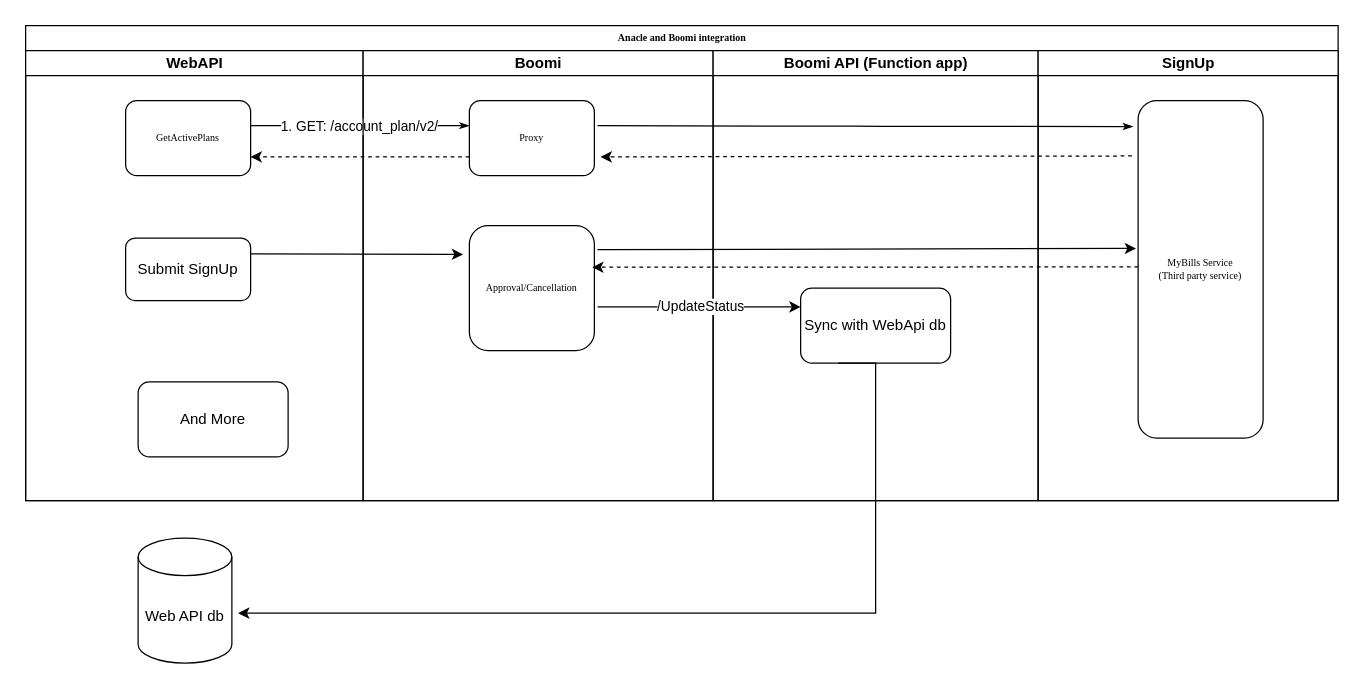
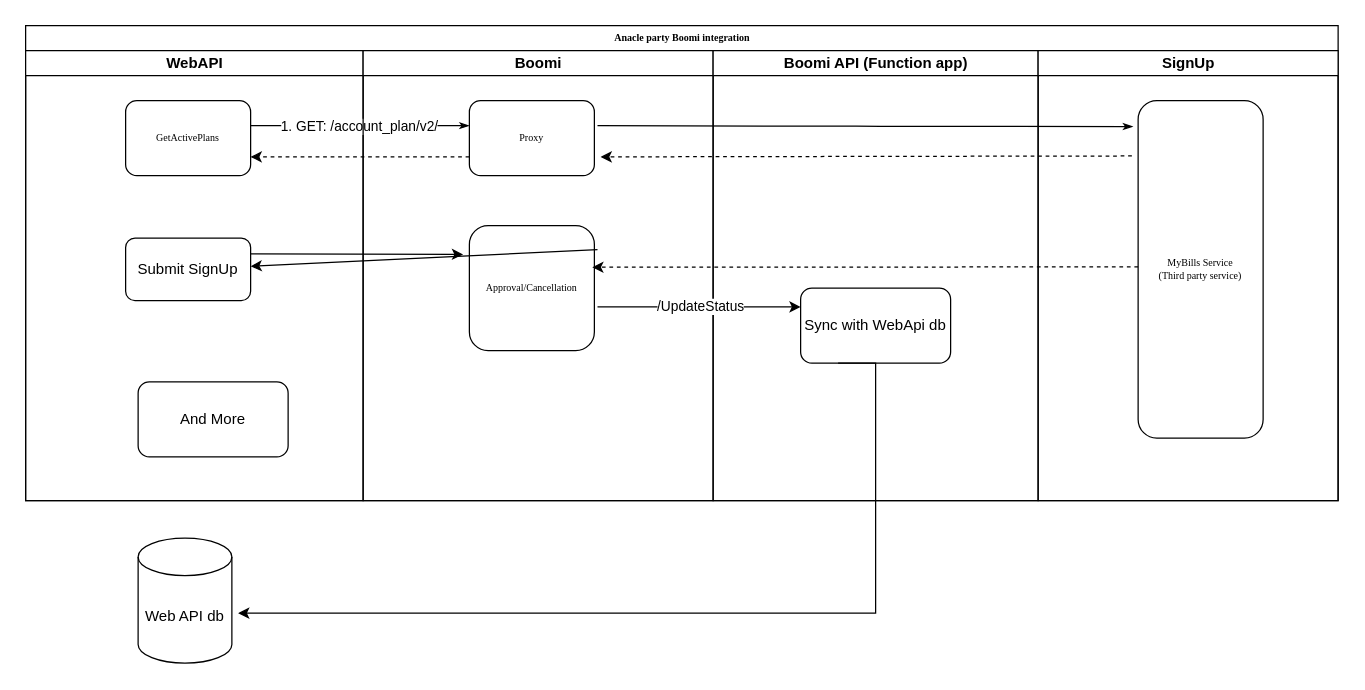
  <mxCell id="0" />
  <mxCell id="1" parent="0" />
- <mxCell id="2" value="Anacle and Boomi integration" style="swimlane;html=1;childLayout=stackLayout;startSize=20;rounded=0;shadow=0;labelBackgroundColor=none;strokeWidth=1;fontFamily=Verdana;fontSize=8;align=center;" parent="1" vertex="1"><mxGeometry x="20" y="20" width="1050" height="380" as="geometry" /></mxCell>
+ <mxCell id="2" value="Anacle party Boomi integration" style="swimlane;html=1;childLayout=stackLayout;startSize=20;rounded=0;shadow=0;labelBackgroundColor=none;strokeWidth=1;fontFamily=Verdana;fontSize=8;align=center;" parent="1" vertex="1"><mxGeometry x="20" y="20" width="1050" height="380" as="geometry" /></mxCell>
  <mxCell id="3" value="WebAPI" style="swimlane;html=1;startSize=20;" parent="2" vertex="1"><mxGeometry y="20" width="270" height="360" as="geometry" /></mxCell>
  <mxCell id="4" value="GetActivePlans" style="rounded=1;whiteSpace=wrap;html=1;shadow=0;labelBackgroundColor=none;strokeWidth=1;fontFamily=Verdana;fontSize=8;align=center;" parent="3" vertex="1"><mxGeometry x="80" y="40" width="100" height="60" as="geometry" /></mxCell>
  <mxCell id="5" value="Submit SignUp" style="rounded=1;whiteSpace=wrap;html=1;" parent="3" vertex="1"><mxGeometry x="80" y="150" width="100" height="50" as="geometry" /></mxCell>
  <mxCell id="6" value="And More" style="rounded=1;whiteSpace=wrap;html=1;" parent="3" vertex="1"><mxGeometry x="90" y="265" width="120" height="60" as="geometry" /></mxCell>
  <mxCell id="7" style="edgeStyle=orthogonalEdgeStyle;rounded=1;html=1;labelBackgroundColor=none;startArrow=none;startFill=0;startSize=5;endArrow=classicThin;endFill=1;endSize=5;jettySize=auto;orthogonalLoop=1;strokeWidth=1;fontFamily=Verdana;fontSize=8" parent="2" source="4" target="10" edge="1"><mxGeometry relative="1" as="geometry"><Array as="points"><mxPoint x="310" y="80" /><mxPoint x="310" y="80" /></Array></mxGeometry></mxCell>
  <mxCell id="8" value="1. GET: /account_plan/v2/" style="edgeLabel;html=1;align=center;verticalAlign=middle;resizable=0;points=[];" parent="7" vertex="1" connectable="0"><mxGeometry x="-0.571" y="2" relative="1" as="geometry"><mxPoint x="48" y="2" as="offset" /></mxGeometry></mxCell>
  <mxCell id="9" value="Boomi" style="swimlane;html=1;startSize=20;strokeColor=default;rounded=0;shadow=0;" parent="2" vertex="1"><mxGeometry x="270" y="20" width="280" height="360" as="geometry" /></mxCell>
  <mxCell id="10" value="Proxy" style="rounded=1;whiteSpace=wrap;html=1;shadow=0;labelBackgroundColor=none;strokeWidth=1;fontFamily=Verdana;fontSize=8;align=center;" parent="9" vertex="1"><mxGeometry x="85" y="40" width="100" height="60" as="geometry" /></mxCell>
  <mxCell id="11" style="edgeStyle=orthogonalEdgeStyle;rounded=1;html=1;labelBackgroundColor=none;startArrow=none;startFill=0;startSize=5;endArrow=classicThin;endFill=1;endSize=5;jettySize=auto;orthogonalLoop=1;strokeWidth=1;fontFamily=Verdana;fontSize=8;exitX=1;exitY=0.5;exitDx=0;exitDy=0;entryX=-0.042;entryY=0.077;entryDx=0;entryDy=0;entryPerimeter=0;" parent="9" target="17" edge="1"><mxGeometry relative="1" as="geometry"><Array as="points" /><mxPoint x="187.5" y="60" as="sourcePoint" /><mxPoint x="612.5" y="60" as="targetPoint" /></mxGeometry></mxCell>
  <mxCell id="12" value="Approval/Cancellation" style="rounded=1;whiteSpace=wrap;html=1;shadow=0;labelBackgroundColor=none;strokeWidth=1;fontFamily=Verdana;fontSize=8;align=center;" parent="9" vertex="1"><mxGeometry x="85" y="140" width="100" height="100" as="geometry" /></mxCell>
  <mxCell id="13" value="Boomi API (Function app)" style="swimlane;html=1;startSize=20;strokeColor=default;swimlaneLine=1;glass=0;strokeWidth=1;perimeterSpacing=1;" parent="2" vertex="1"><mxGeometry x="550" y="20" width="260" height="360" as="geometry" /></mxCell>
  <mxCell id="14" value="Sync with WebApi db" style="rounded=1;whiteSpace=wrap;html=1;" parent="13" vertex="1"><mxGeometry x="70" y="190" width="120" height="60" as="geometry" /></mxCell>
  <mxCell id="15" value="" style="endArrow=classic;html=1;rounded=0;entryX=1.067;entryY=0.6;entryDx=0;entryDy=0;entryPerimeter=0;edgeStyle=orthogonalEdgeStyle;" parent="13" target="25" edge="1"><mxGeometry width="50" height="50" relative="1" as="geometry"><mxPoint x="100" y="250" as="sourcePoint" /><mxPoint x="150" y="200" as="targetPoint" /><Array as="points"><mxPoint x="130" y="250" /><mxPoint x="130" y="450" /></Array></mxGeometry></mxCell>
  <mxCell id="16" value="SignUp" style="swimlane;html=1;startSize=20;strokeColor=default;" parent="2" vertex="1"><mxGeometry x="810" y="20" width="240" height="360" as="geometry" /></mxCell>
  <mxCell id="17" value="MyBills Service&lt;div&gt;(Third party service)&lt;/div&gt;" style="rounded=1;whiteSpace=wrap;html=1;shadow=0;labelBackgroundColor=none;strokeWidth=1;fontFamily=Verdana;fontSize=8;align=center;" parent="16" vertex="1"><mxGeometry x="80" y="40" width="100" height="270" as="geometry" /></mxCell>
  <mxCell id="18" value="" style="endArrow=classic;html=1;rounded=0;dashed=1;exitX=-0.05;exitY=0.164;exitDx=0;exitDy=0;exitPerimeter=0;" parent="2" source="17" edge="1"><mxGeometry width="50" height="50" relative="1" as="geometry"><mxPoint x="490" y="240" as="sourcePoint" /><mxPoint x="460" y="105" as="targetPoint" /></mxGeometry></mxCell>
  <mxCell id="19" value="" style="endArrow=classic;html=1;rounded=0;dashed=1;exitX=0;exitY=0.75;exitDx=0;exitDy=0;entryX=1;entryY=0.75;entryDx=0;entryDy=0;" parent="2" source="10" target="4" edge="1"><mxGeometry width="50" height="50" relative="1" as="geometry"><mxPoint x="890" y="115" as="sourcePoint" /><mxPoint x="470" y="115" as="targetPoint" /></mxGeometry></mxCell>
  <mxCell id="20" value="" style="endArrow=classic;html=1;rounded=0;exitX=1;exitY=0.25;exitDx=0;exitDy=0;" parent="2" source="5" edge="1"><mxGeometry width="50" height="50" relative="1" as="geometry"><mxPoint x="490" y="240" as="sourcePoint" /><mxPoint x="350" y="183" as="targetPoint" /></mxGeometry></mxCell>
  <mxCell id="21" value="" style="endArrow=classic;html=1;rounded=0;dashed=1;entryX=0.983;entryY=0.333;entryDx=0;entryDy=0;entryPerimeter=0;" parent="2" target="12" edge="1"><mxGeometry width="50" height="50" relative="1" as="geometry"><mxPoint x="890" y="193" as="sourcePoint" /><mxPoint x="460" y="200" as="targetPoint" /></mxGeometry></mxCell>
- <mxCell id="22" value="" style="endArrow=classic;html=1;rounded=0;entryX=-0.017;entryY=0.438;entryDx=0;entryDy=0;entryPerimeter=0;exitX=1.025;exitY=0.192;exitDx=0;exitDy=0;exitPerimeter=0;" parent="2" source="12" target="17" edge="1"><mxGeometry width="50" height="50" relative="1" as="geometry"><mxPoint x="460" y="180" as="sourcePoint" /><mxPoint x="540" y="190" as="targetPoint" /></mxGeometry></mxCell>
+ <mxCell id="22" value="" style="endArrow=classic;html=1;rounded=0;exitX=1.025;exitY=0.192;exitDx=0;exitDy=0;exitPerimeter=0;" parent="2" source="12" target="5" edge="1"><mxGeometry width="50" height="50" relative="1" as="geometry"><mxPoint x="460" y="180" as="sourcePoint" /><mxPoint x="540" y="190" as="targetPoint" /></mxGeometry></mxCell>
  <mxCell id="23" value="" style="endArrow=classic;html=1;rounded=0;entryX=0;entryY=0.25;entryDx=0;entryDy=0;exitX=1.025;exitY=0.65;exitDx=0;exitDy=0;exitPerimeter=0;" parent="2" source="12" target="14" edge="1"><mxGeometry width="50" height="50" relative="1" as="geometry"><mxPoint x="490" y="240" as="sourcePoint" /><mxPoint x="540" y="190" as="targetPoint" /></mxGeometry></mxCell>
  <mxCell id="24" value="/UpdateStatus" style="edgeLabel;html=1;align=center;verticalAlign=middle;resizable=0;points=[];" parent="23" vertex="1" connectable="0"><mxGeometry x="-0.344" y="-1" relative="1" as="geometry"><mxPoint x="29" y="-2" as="offset" /></mxGeometry></mxCell>
  <mxCell id="25" value="Web API db" style="shape=cylinder3;whiteSpace=wrap;html=1;boundedLbl=1;backgroundOutline=1;size=15;" parent="1" vertex="1"><mxGeometry x="110" y="430" width="75" height="100" as="geometry" /></mxCell>
